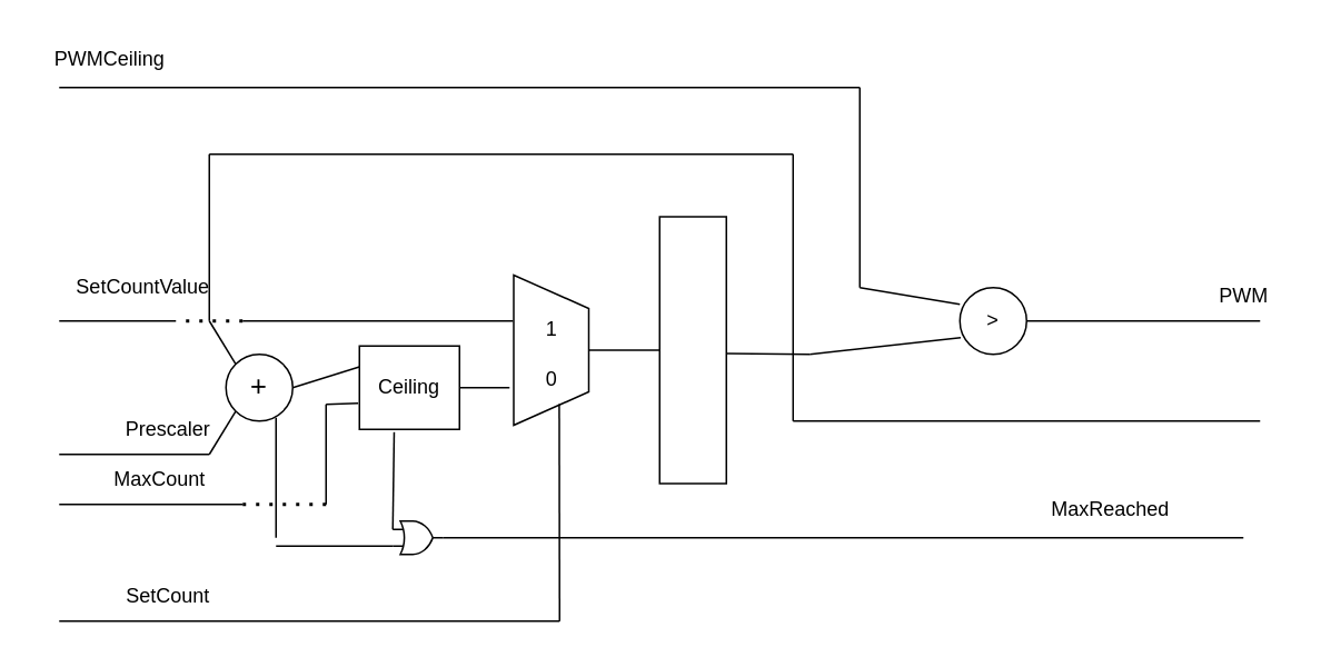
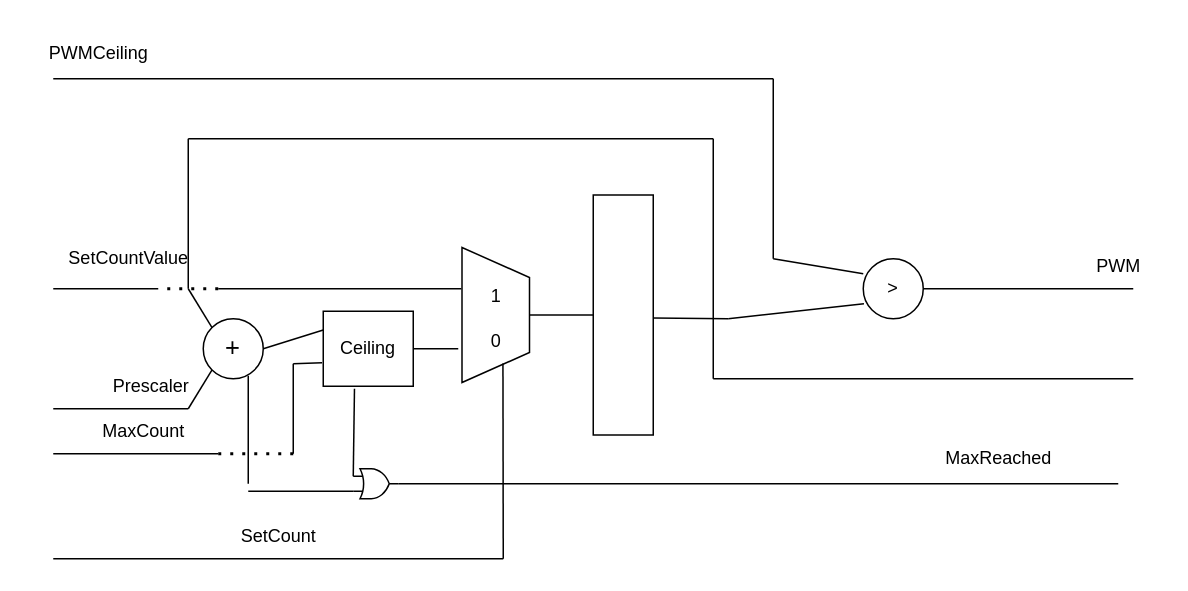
  <mxCell id="0" />
  <mxCell id="1" parent="0" />
  <mxCell id="2" value="" style="rounded=0;whiteSpace=wrap;html=1;" vertex="1" parent="1"><mxGeometry x="395" y="129.5" width="40" height="160" as="geometry" /></mxCell>
  <mxCell id="3" value="&lt;font style=&quot;font-size: 17px;&quot;&gt;+&lt;/font&gt;" style="ellipse;whiteSpace=wrap;html=1;" vertex="1" parent="1"><mxGeometry x="135" y="212" width="40" height="40" as="geometry" /></mxCell>
  <mxCell id="4" value="" style="shape=trapezoid;perimeter=trapezoidPerimeter;whiteSpace=wrap;html=1;fixedSize=1;rotation=90;" vertex="1" parent="1"><mxGeometry x="285" y="187" width="90" height="45" as="geometry" /></mxCell>
  <mxCell id="5" value="1" style="text;html=1;align=center;verticalAlign=middle;resizable=0;points=[];autosize=1;strokeColor=none;fillColor=none;" vertex="1" parent="1"><mxGeometry x="315" y="182" width="30" height="30" as="geometry" /></mxCell>
  <mxCell id="6" value="0" style="text;html=1;align=center;verticalAlign=middle;resizable=0;points=[];autosize=1;strokeColor=none;fillColor=none;" vertex="1" parent="1"><mxGeometry x="315" y="212" width="30" height="30" as="geometry" /></mxCell>
  <mxCell id="7" value="" style="endArrow=none;html=1;rounded=0;" edge="1" parent="1"><mxGeometry width="50" height="50" relative="1" as="geometry"><mxPoint x="165" y="250" as="sourcePoint" /><mxPoint x="165" y="322" as="targetPoint" /></mxGeometry></mxCell>
  <mxCell id="8" value="" style="endArrow=none;html=1;rounded=0;exitX=0.5;exitY=0;exitDx=0;exitDy=0;entryX=0;entryY=0.5;entryDx=0;entryDy=0;" edge="1" parent="1" source="4" target="2"><mxGeometry width="50" height="50" relative="1" as="geometry"><mxPoint x="235" y="272" as="sourcePoint" /><mxPoint x="285" y="222" as="targetPoint" /></mxGeometry></mxCell>
  <mxCell id="9" value="" style="endArrow=none;html=1;rounded=0;entryX=0.66;entryY=0.996;entryDx=0;entryDy=0;entryPerimeter=0;" edge="1" parent="1" target="6"><mxGeometry width="50" height="50" relative="1" as="geometry"><mxPoint x="335" y="372" as="sourcePoint" /><mxPoint x="275" y="262" as="targetPoint" /></mxGeometry></mxCell>
  <mxCell id="10" value="" style="endArrow=none;html=1;rounded=0;" edge="1" parent="1"><mxGeometry width="50" height="50" relative="1" as="geometry"><mxPoint x="335" y="372" as="sourcePoint" /><mxPoint x="35" y="372" as="targetPoint" /></mxGeometry></mxCell>
  <mxCell id="11" value="" style="endArrow=none;html=1;rounded=0;entryX=0;entryY=1;entryDx=0;entryDy=0;" edge="1" parent="1" target="3"><mxGeometry width="50" height="50" relative="1" as="geometry"><mxPoint x="125" y="272" as="sourcePoint" /><mxPoint x="255" y="212" as="targetPoint" /></mxGeometry></mxCell>
  <mxCell id="12" value="" style="endArrow=none;html=1;rounded=0;" edge="1" parent="1"><mxGeometry width="50" height="50" relative="1" as="geometry"><mxPoint x="125" y="272" as="sourcePoint" /><mxPoint x="35" y="272" as="targetPoint" /></mxGeometry></mxCell>
  <mxCell id="13" value="" style="endArrow=none;html=1;rounded=0;entryX=0;entryY=0;entryDx=0;entryDy=0;" edge="1" parent="1" target="3"><mxGeometry width="50" height="50" relative="1" as="geometry"><mxPoint x="125" y="192" as="sourcePoint" /><mxPoint x="151" y="256" as="targetPoint" /></mxGeometry></mxCell>
  <mxCell id="14" value="" style="endArrow=none;html=1;rounded=0;" edge="1" parent="1"><mxGeometry width="50" height="50" relative="1" as="geometry"><mxPoint x="125" y="192" as="sourcePoint" /><mxPoint x="125" y="92" as="targetPoint" /></mxGeometry></mxCell>
  <mxCell id="15" value="" style="endArrow=none;html=1;rounded=0;" edge="1" parent="1"><mxGeometry width="50" height="50" relative="1" as="geometry"><mxPoint x="125" y="92" as="sourcePoint" /><mxPoint x="475" y="92" as="targetPoint" /></mxGeometry></mxCell>
- <mxCell id="16" value="SetCount" style="text;html=1;align=center;verticalAlign=middle;resizable=0;points=[];autosize=1;strokeColor=none;fillColor=none;" vertex="1" parent="1"><mxGeometry x="65" y="342" width="70" height="30" as="geometry" /></mxCell>
+ <mxCell id="16" value="SetCount" style="text;html=1;align=center;verticalAlign=middle;resizable=0;points=[];autosize=1;strokeColor=none;fillColor=none;" vertex="1" parent="1"><mxGeometry x="150" y="342" width="70" height="30" as="geometry" /></mxCell>
  <mxCell id="17" value="" style="endArrow=none;html=1;rounded=0;entryX=0.305;entryY=1.01;entryDx=0;entryDy=0;entryPerimeter=0;" edge="1" parent="1" target="4"><mxGeometry width="50" height="50" relative="1" as="geometry"><mxPoint x="145" y="192" as="sourcePoint" /><mxPoint x="245" y="192" as="targetPoint" /></mxGeometry></mxCell>
  <mxCell id="18" value="Prescaler" style="text;html=1;align=center;verticalAlign=middle;resizable=0;points=[];autosize=1;strokeColor=none;fillColor=none;" vertex="1" parent="1"><mxGeometry x="65" y="242" width="70" height="30" as="geometry" /></mxCell>
  <mxCell id="19" value="" style="endArrow=none;dashed=1;html=1;dashPattern=1 3;strokeWidth=2;rounded=0;" edge="1" parent="1"><mxGeometry width="50" height="50" relative="1" as="geometry"><mxPoint x="145" y="192" as="sourcePoint" /><mxPoint x="105" y="192" as="targetPoint" /></mxGeometry></mxCell>
  <mxCell id="20" value="" style="endArrow=none;html=1;rounded=0;" edge="1" parent="1"><mxGeometry width="50" height="50" relative="1" as="geometry"><mxPoint x="105" y="192" as="sourcePoint" /><mxPoint x="35" y="192" as="targetPoint" /></mxGeometry></mxCell>
  <mxCell id="21" value="SetCountValue" style="text;html=1;align=center;verticalAlign=middle;resizable=0;points=[];autosize=1;strokeColor=none;fillColor=none;" vertex="1" parent="1"><mxGeometry x="35" y="157" width="100" height="30" as="geometry" /></mxCell>
  <mxCell id="22" value="" style="endArrow=none;html=1;rounded=0;exitX=0.997;exitY=0.513;exitDx=0;exitDy=0;exitPerimeter=0;" edge="1" parent="1" source="2"><mxGeometry width="50" height="50" relative="1" as="geometry"><mxPoint x="455" y="222" as="sourcePoint" /><mxPoint x="485" y="212" as="targetPoint" /></mxGeometry></mxCell>
  <mxCell id="23" value="" style="endArrow=none;html=1;rounded=0;" edge="1" parent="1"><mxGeometry width="50" height="50" relative="1" as="geometry"><mxPoint x="475" y="212" as="sourcePoint" /><mxPoint x="475" y="92" as="targetPoint" /></mxGeometry></mxCell>
  <mxCell id="24" value="&amp;gt;" style="ellipse;whiteSpace=wrap;html=1;" vertex="1" parent="1"><mxGeometry x="575" y="172" width="40" height="40" as="geometry" /></mxCell>
  <mxCell id="25" value="" style="endArrow=none;html=1;rounded=0;" edge="1" parent="1"><mxGeometry width="50" height="50" relative="1" as="geometry"><mxPoint x="35" y="52" as="sourcePoint" /><mxPoint x="515" y="52" as="targetPoint" /></mxGeometry></mxCell>
  <mxCell id="26" value="" style="endArrow=none;html=1;rounded=0;" edge="1" parent="1"><mxGeometry width="50" height="50" relative="1" as="geometry"><mxPoint x="515" y="172" as="sourcePoint" /><mxPoint x="515" y="52" as="targetPoint" /></mxGeometry></mxCell>
  <mxCell id="27" value="PWMCeiling" style="text;html=1;align=center;verticalAlign=middle;resizable=0;points=[];autosize=1;strokeColor=none;fillColor=none;" vertex="1" parent="1"><mxGeometry x="20" y="20" width="90" height="30" as="geometry" /></mxCell>
  <mxCell id="28" value="" style="endArrow=none;html=1;rounded=0;exitX=0;exitY=0.25;exitDx=0;exitDy=0;exitPerimeter=0;" edge="1" parent="1" source="24"><mxGeometry width="50" height="50" relative="1" as="geometry"><mxPoint x="385" y="282" as="sourcePoint" /><mxPoint x="515" y="172" as="targetPoint" /></mxGeometry></mxCell>
  <mxCell id="29" value="" style="endArrow=none;html=1;rounded=0;entryX=0.012;entryY=0.751;entryDx=0;entryDy=0;entryPerimeter=0;" edge="1" parent="1" target="24"><mxGeometry width="50" height="50" relative="1" as="geometry"><mxPoint x="485" y="212" as="sourcePoint" /><mxPoint x="435" y="232" as="targetPoint" /></mxGeometry></mxCell>
  <mxCell id="30" value="" style="endArrow=none;html=1;rounded=0;exitX=1;exitY=0.5;exitDx=0;exitDy=0;" edge="1" parent="1" source="24"><mxGeometry width="50" height="50" relative="1" as="geometry"><mxPoint x="385" y="282" as="sourcePoint" /><mxPoint x="755" y="192" as="targetPoint" /></mxGeometry></mxCell>
  <mxCell id="31" value="PWM" style="text;html=1;align=center;verticalAlign=middle;resizable=0;points=[];autosize=1;strokeColor=none;fillColor=none;" vertex="1" parent="1"><mxGeometry x="720" y="162" width="50" height="30" as="geometry" /></mxCell>
  <mxCell id="32" value="" style="endArrow=none;html=1;rounded=0;" edge="1" parent="1"><mxGeometry width="50" height="50" relative="1" as="geometry"><mxPoint x="475" y="252" as="sourcePoint" /><mxPoint x="475" y="212" as="targetPoint" /></mxGeometry></mxCell>
  <mxCell id="33" value="" style="endArrow=none;html=1;rounded=0;" edge="1" parent="1"><mxGeometry width="50" height="50" relative="1" as="geometry"><mxPoint x="475" y="252" as="sourcePoint" /><mxPoint x="755" y="252" as="targetPoint" /></mxGeometry></mxCell>
  <mxCell id="34" value="MaxReached" style="text;html=1;align=center;verticalAlign=middle;resizable=0;points=[];autosize=1;strokeColor=none;fillColor=none;" vertex="1" parent="1"><mxGeometry x="620" y="289.5" width="90" height="30" as="geometry" /></mxCell>
  <mxCell id="35" value="Ceiling" style="rounded=0;whiteSpace=wrap;html=1;" vertex="1" parent="1"><mxGeometry x="215" y="207" width="60" height="50" as="geometry" /></mxCell>
  <mxCell id="36" value="" style="endArrow=none;html=1;rounded=0;" edge="1" parent="1"><mxGeometry width="50" height="50" relative="1" as="geometry"><mxPoint x="35" y="302" as="sourcePoint" /><mxPoint x="145" y="302" as="targetPoint" /></mxGeometry></mxCell>
  <mxCell id="37" value="" style="endArrow=none;dashed=1;html=1;dashPattern=1 3;strokeWidth=2;rounded=0;" edge="1" parent="1"><mxGeometry width="50" height="50" relative="1" as="geometry"><mxPoint x="145" y="302" as="sourcePoint" /><mxPoint x="195" y="302" as="targetPoint" /></mxGeometry></mxCell>
  <mxCell id="38" value="" style="endArrow=none;html=1;rounded=0;" edge="1" parent="1"><mxGeometry width="50" height="50" relative="1" as="geometry"><mxPoint x="195" y="302" as="sourcePoint" /><mxPoint x="195" y="242" as="targetPoint" /></mxGeometry></mxCell>
  <mxCell id="39" value="" style="endArrow=none;html=1;rounded=0;entryX=-0.013;entryY=0.688;entryDx=0;entryDy=0;entryPerimeter=0;" edge="1" parent="1" target="35"><mxGeometry width="50" height="50" relative="1" as="geometry"><mxPoint x="195" y="242" as="sourcePoint" /><mxPoint x="305" y="202" as="targetPoint" /></mxGeometry></mxCell>
  <mxCell id="40" value="" style="endArrow=none;html=1;rounded=0;exitX=1;exitY=0.5;exitDx=0;exitDy=0;entryX=0;entryY=0.25;entryDx=0;entryDy=0;" edge="1" parent="1" source="3" target="35"><mxGeometry width="50" height="50" relative="1" as="geometry"><mxPoint x="255" y="252" as="sourcePoint" /><mxPoint x="305" y="202" as="targetPoint" /></mxGeometry></mxCell>
  <mxCell id="41" value="MaxCount" style="text;html=1;align=center;verticalAlign=middle;resizable=0;points=[];autosize=1;strokeColor=none;fillColor=none;" vertex="1" parent="1"><mxGeometry x="55" y="272" width="80" height="30" as="geometry" /></mxCell>
  <mxCell id="42" value="" style="endArrow=none;html=1;rounded=0;exitX=1;exitY=0.5;exitDx=0;exitDy=0;" edge="1" parent="1" source="35"><mxGeometry width="50" height="50" relative="1" as="geometry"><mxPoint x="235" y="262" as="sourcePoint" /><mxPoint x="305" y="232" as="targetPoint" /></mxGeometry></mxCell>
  <mxCell id="43" value="" style="endArrow=none;html=1;rounded=0;exitX=0.347;exitY=1.032;exitDx=0;exitDy=0;exitPerimeter=0;entryX=0;entryY=0.25;entryDx=0;entryDy=0;entryPerimeter=0;" edge="1" parent="1" source="35" target="45"><mxGeometry width="50" height="50" relative="1" as="geometry"><mxPoint x="235" y="262" as="sourcePoint" /><mxPoint x="235" y="322" as="targetPoint" /></mxGeometry></mxCell>
  <mxCell id="44" value="" style="endArrow=none;html=1;rounded=0;entryX=0;entryY=0.75;entryDx=0;entryDy=0;entryPerimeter=0;" edge="1" parent="1" target="45"><mxGeometry width="50" height="50" relative="1" as="geometry"><mxPoint x="165" y="327" as="sourcePoint" /><mxPoint x="235" y="332" as="targetPoint" /></mxGeometry></mxCell>
  <mxCell id="45" value="" style="verticalLabelPosition=bottom;shadow=0;dashed=0;align=center;html=1;verticalAlign=top;shape=mxgraph.electrical.logic_gates.logic_gate;operation=or;" vertex="1" parent="1"><mxGeometry x="235" y="312" width="30" height="20" as="geometry" /></mxCell>
  <mxCell id="46" value="" style="endArrow=none;html=1;rounded=0;exitX=1;exitY=0.5;exitDx=0;exitDy=0;exitPerimeter=0;" edge="1" parent="1" source="45"><mxGeometry width="50" height="50" relative="1" as="geometry"><mxPoint x="245" y="342" as="sourcePoint" /><mxPoint x="745" y="322" as="targetPoint" /></mxGeometry></mxCell>
